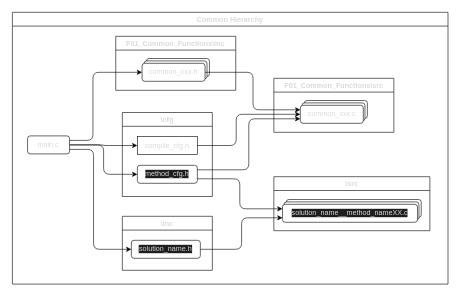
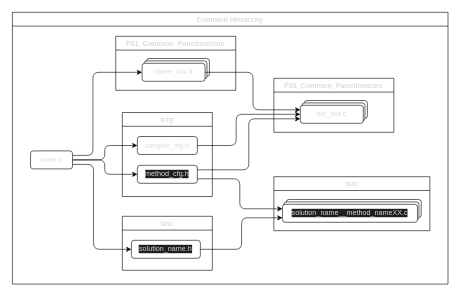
  <mxCell id="0" />
  <mxCell id="1" parent="0" />
  <mxCell id="2" value="Common Hierarchy" style="swimlane;fontSize=12;fontColor=#DADADA;" parent="1" vertex="1"><mxGeometry x="20" y="20" width="726" height="453" as="geometry" /></mxCell>
  <mxCell id="3" value="F01_Common_Functions\inc" style="swimlane;whiteSpace=wrap;html=1;fontSize=12;fontColor=#DADADA;" parent="2" vertex="1"><mxGeometry x="172.25" y="40" width="200" height="90" as="geometry"><mxRectangle x="310" y="50" width="230" height="30" as="alternateBounds" /></mxGeometry></mxCell>
  <mxCell id="4" value="" style="rounded=1;whiteSpace=wrap;html=1;fontSize=12;fontColor=#DADADA;" parent="3" vertex="1"><mxGeometry x="51.13" y="37" width="105" height="30" as="geometry" /></mxCell>
  <mxCell id="5" value="" style="rounded=1;whiteSpace=wrap;html=1;fontSize=12;fontColor=#DADADA;" parent="3" vertex="1"><mxGeometry x="47.13" y="41" width="105" height="30" as="geometry" /></mxCell>
- <mxCell id="6" value="common_xxx.h" style="rounded=1;whiteSpace=wrap;html=1;fontSize=12;fontColor=#DADADA;" parent="3" vertex="1"><mxGeometry x="43.88" y="45" width="105" height="30" as="geometry" /></mxCell>
+ <mxCell id="6" value="name_xxx.h" style="rounded=1;whiteSpace=wrap;html=1;fontSize=12;fontColor=#DADADA;" parent="3" vertex="1"><mxGeometry x="43.88" y="45" width="105" height="30" as="geometry" /></mxCell>
  <mxCell id="7" style="edgeStyle=elbowEdgeStyle;html=1;exitX=1;exitY=0.5;exitDx=0;exitDy=0;entryX=0;entryY=0.5;entryDx=0;entryDy=0;" parent="2" source="11" target="13" edge="1"><mxGeometry relative="1" as="geometry" /></mxCell>
  <mxCell id="8" style="edgeStyle=elbowEdgeStyle;html=1;exitX=1;exitY=0.25;exitDx=0;exitDy=0;entryX=0;entryY=0.5;entryDx=0;entryDy=0;" parent="2" source="11" target="6" edge="1"><mxGeometry relative="1" as="geometry"><Array as="points"><mxPoint x="134.25" y="171" /></Array></mxGeometry></mxCell>
  <mxCell id="9" style="edgeStyle=elbowEdgeStyle;html=1;exitX=1;exitY=0.5;exitDx=0;exitDy=0;" parent="2" source="11" target="14" edge="1"><mxGeometry relative="1" as="geometry" /></mxCell>
  <mxCell id="10" style="edgeStyle=elbowEdgeStyle;html=1;exitX=1;exitY=0.75;exitDx=0;exitDy=0;" parent="2" source="11" target="16" edge="1"><mxGeometry relative="1" as="geometry"><Array as="points"><mxPoint x="135.25" y="332" /></Array></mxGeometry></mxCell>
- <mxCell id="11" value="main.c" style="rounded=1;whiteSpace=wrap;html=1;fontSize=12;fontColor=#DADADA;" parent="2" vertex="1"><mxGeometry x="25.25" y="206" width="70" height="30" as="geometry" /></mxCell>
+ <mxCell id="11" value="main.c" style="rounded=1;whiteSpace=wrap;html=1;fontSize=12;fontColor=#DADADA;" parent="2" vertex="1"><mxGeometry x="30.25" y="231" width="70" height="30" as="geometry" /></mxCell>
  <mxCell id="12" value="\cfg" style="swimlane;whiteSpace=wrap;html=1;fontSize=12;fontColor=#DADADA;" parent="2" vertex="1"><mxGeometry x="183.25" y="167" width="150" height="140" as="geometry"><mxRectangle x="160" y="50" width="60" height="30" as="alternateBounds" /></mxGeometry></mxCell>
- <mxCell id="13" value="compile_cfg.h" style="whiteSpace=wrap;html=1;fontSize=12;fontColor=#DADADA;rounded=0;" parent="12" vertex="1"><mxGeometry x="25" y="40" width="100" height="30" as="geometry" /></mxCell>
+ <mxCell id="13" value="compile_cfg.h" style="rounded=1;whiteSpace=wrap;html=1;fontSize=12;fontColor=#DADADA;" parent="12" vertex="1"><mxGeometry x="25" y="40" width="100" height="30" as="geometry" /></mxCell>
  <mxCell id="14" value="&lt;span style=&quot;background-color: rgb(30, 30, 30);&quot;&gt;method_cfg.h&lt;/span&gt;" style="rounded=1;whiteSpace=wrap;html=1;fontSize=12;fontColor=#DADADA;" parent="12" vertex="1"><mxGeometry x="25" y="88" width="100" height="30" as="geometry" /></mxCell>
  <mxCell id="15" value="\inc" style="swimlane;whiteSpace=wrap;html=1;fontSize=12;fontColor=#DADADA;" parent="2" vertex="1"><mxGeometry x="183.25" y="340" width="150" height="90" as="geometry"><mxRectangle x="160" y="50" width="60" height="30" as="alternateBounds" /></mxGeometry></mxCell>
  <mxCell id="16" value="&lt;span style=&quot;background-color: rgb(30, 30, 30);&quot;&gt;solution_name.h&lt;/span&gt;" style="rounded=1;whiteSpace=wrap;html=1;fontSize=12;fontColor=#DADADA;" parent="15" vertex="1"><mxGeometry x="15" y="40" width="115" height="30" as="geometry" /></mxCell>
  <mxCell id="17" value="\src" style="swimlane;whiteSpace=wrap;html=1;fontSize=12;fontColor=#DADADA;" parent="2" vertex="1"><mxGeometry x="435.75" y="274" width="260" height="90" as="geometry"><mxRectangle x="160" y="50" width="60" height="30" as="alternateBounds" /></mxGeometry></mxCell>
  <mxCell id="18" value="" style="rounded=1;whiteSpace=wrap;html=1;fontSize=12;fontColor=#DADADA;" parent="17" vertex="1"><mxGeometry x="20.63" y="38" width="225" height="30" as="geometry" /></mxCell>
  <mxCell id="19" value="" style="rounded=1;whiteSpace=wrap;html=1;fontSize=12;fontColor=#DADADA;" parent="17" vertex="1"><mxGeometry x="16.88" y="42" width="225" height="30" as="geometry" /></mxCell>
  <mxCell id="20" value="&lt;span style=&quot;background-color: rgb(30, 30, 30);&quot;&gt;&lt;font style=&quot;font-size: 12px;&quot;&gt;solution_name__method_nameXX.c&lt;/font&gt;&lt;/span&gt;" style="rounded=1;whiteSpace=wrap;html=1;fontSize=12;fontColor=#DADADA;" parent="17" vertex="1"><mxGeometry x="14.38" y="46" width="225" height="30" as="geometry" /></mxCell>
  <mxCell id="21" value="F01_Common_Functions\src" style="swimlane;whiteSpace=wrap;html=1;fontSize=12;fontColor=#DADADA;" parent="2" vertex="1"><mxGeometry x="435.75" y="110" width="200" height="90" as="geometry"><mxRectangle x="540" y="60" width="230" height="30" as="alternateBounds" /></mxGeometry></mxCell>
  <mxCell id="22" value="" style="rounded=1;whiteSpace=wrap;html=1;fontSize=12;fontColor=#DADADA;" parent="21" vertex="1"><mxGeometry x="50.88" y="37" width="105" height="30" as="geometry" /></mxCell>
  <mxCell id="23" value="" style="rounded=1;whiteSpace=wrap;html=1;fontSize=12;fontColor=#DADADA;" parent="21" vertex="1"><mxGeometry x="46.88" y="41" width="105" height="30" as="geometry" /></mxCell>
- <mxCell id="24" value="common_xxx.c" style="rounded=1;whiteSpace=wrap;html=1;fontSize=12;fontColor=#DADADA;" parent="21" vertex="1"><mxGeometry x="44.13" y="45" width="105" height="30" as="geometry" /></mxCell>
+ <mxCell id="24" value="src_xxx.c" style="rounded=1;whiteSpace=wrap;html=1;fontSize=12;fontColor=#DADADA;" parent="21" vertex="1"><mxGeometry x="44.13" y="45" width="105" height="30" as="geometry" /></mxCell>
  <mxCell id="25" style="edgeStyle=elbowEdgeStyle;html=1;exitX=1;exitY=0.5;exitDx=0;exitDy=0;entryX=0;entryY=0.5;entryDx=0;entryDy=0;" parent="2" source="13" target="24" edge="1"><mxGeometry relative="1" as="geometry"><Array as="points"><mxPoint x="373" y="193" /></Array></mxGeometry></mxCell>
  <mxCell id="26" style="edgeStyle=elbowEdgeStyle;html=1;exitX=1;exitY=0.5;exitDx=0;exitDy=0;entryX=0;entryY=0.25;entryDx=0;entryDy=0;" parent="2" source="6" target="24" edge="1"><mxGeometry relative="1" as="geometry" /></mxCell>
  <mxCell id="27" style="edgeStyle=elbowEdgeStyle;html=1;exitX=1;exitY=0.75;exitDx=0;exitDy=0;entryX=0;entryY=0.25;entryDx=0;entryDy=0;" parent="2" source="14" target="20" edge="1"><mxGeometry relative="1" as="geometry" /></mxCell>
  <mxCell id="28" style="edgeStyle=elbowEdgeStyle;html=1;exitX=1;exitY=0.5;exitDx=0;exitDy=0;entryX=0;entryY=0.75;entryDx=0;entryDy=0;" parent="2" source="16" target="20" edge="1"><mxGeometry relative="1" as="geometry" /></mxCell>
  <mxCell id="29" style="edgeStyle=elbowEdgeStyle;html=1;exitX=1;exitY=0.25;exitDx=0;exitDy=0;entryX=0;entryY=0.75;entryDx=0;entryDy=0;" parent="2" source="14" target="24" edge="1"><mxGeometry relative="1" as="geometry" /></mxCell>
